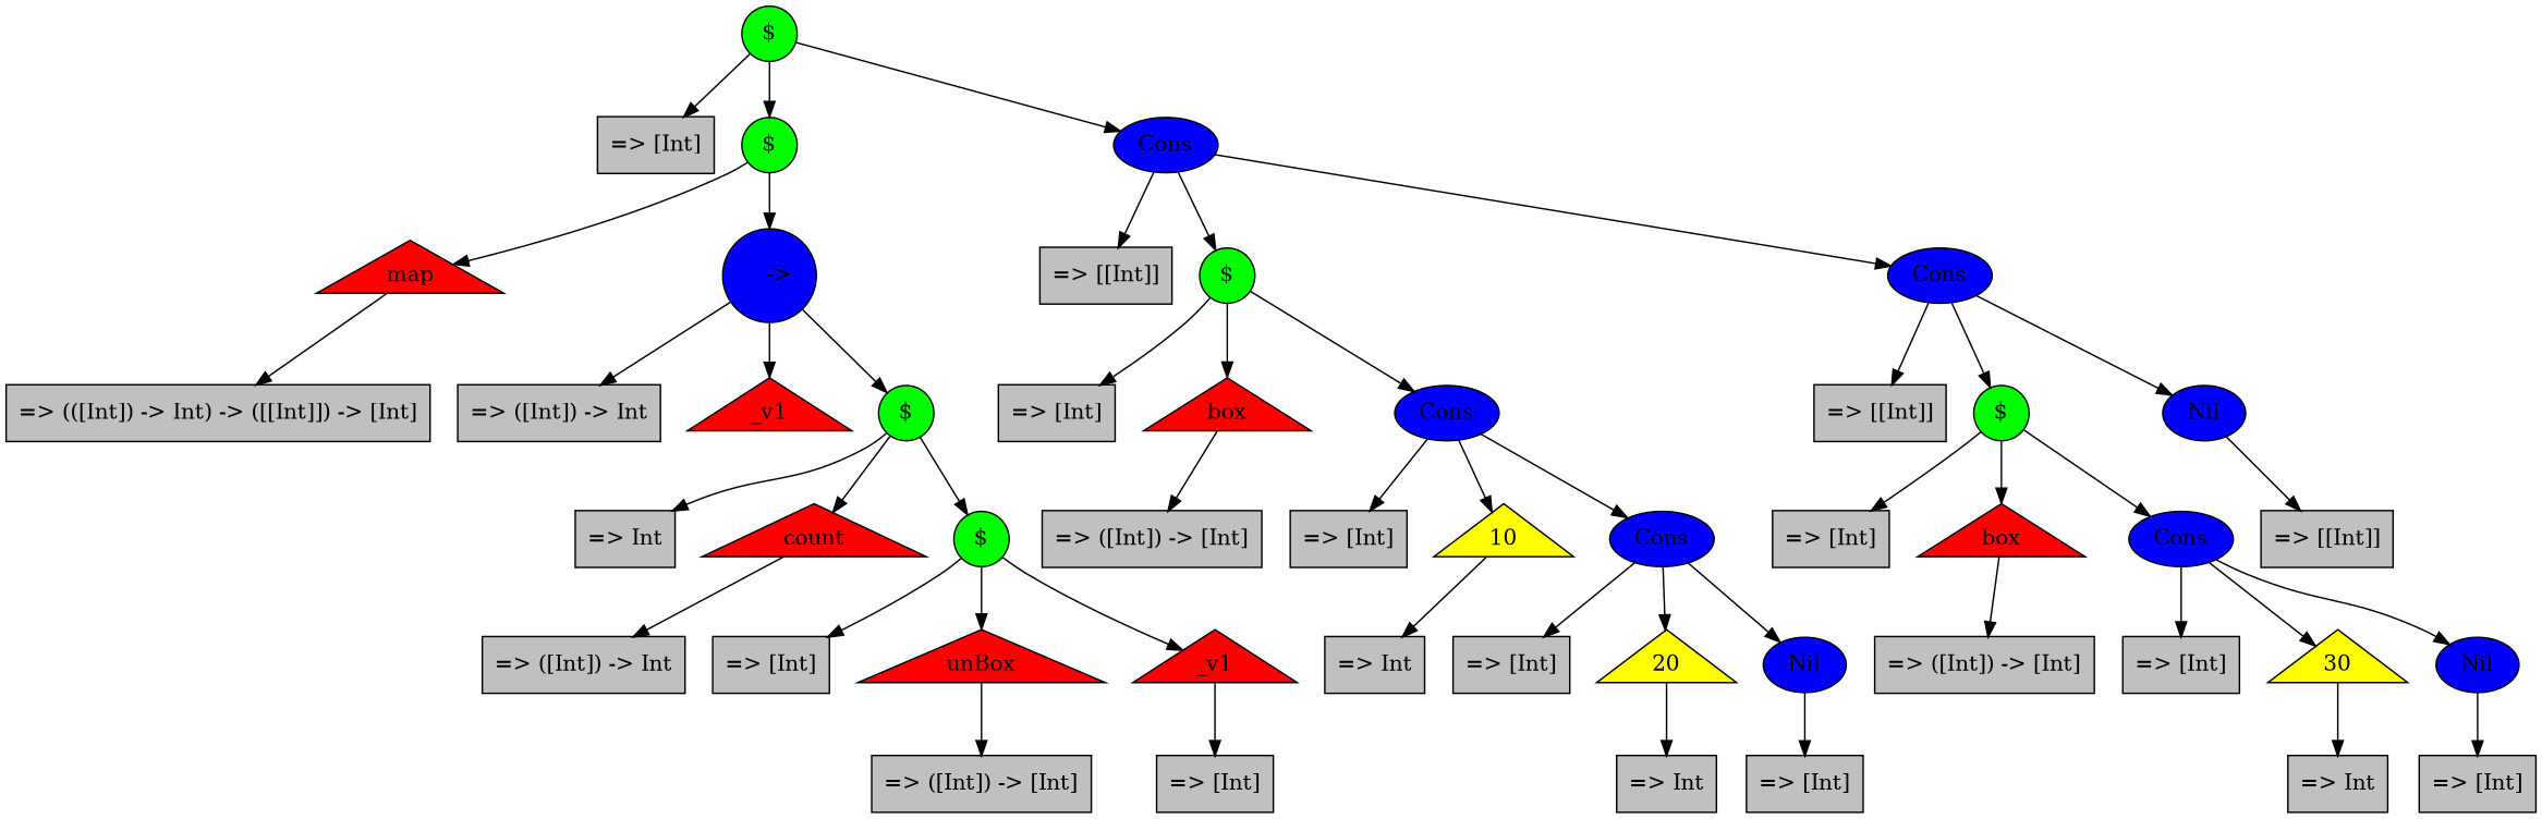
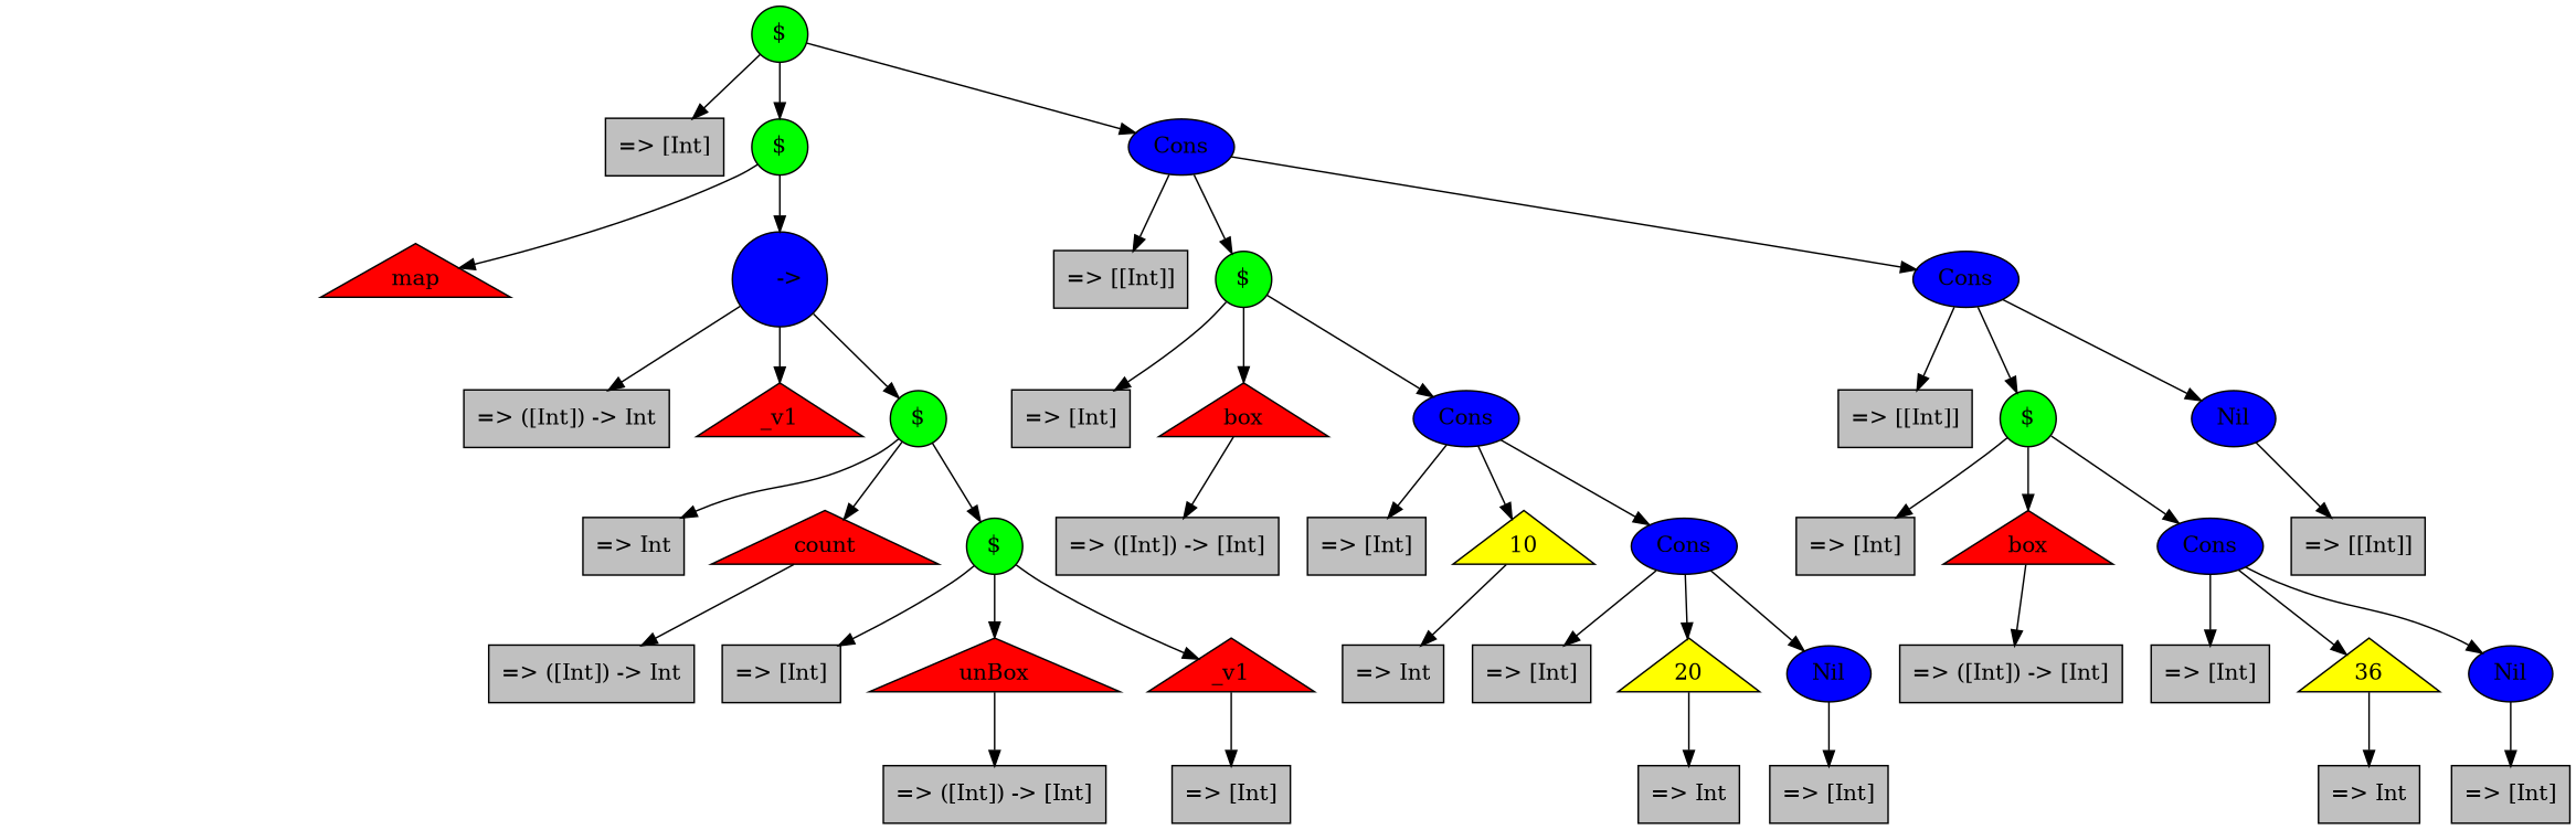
  digraph {
    ordering=out
    node [fillcolor=gray shape=record style=filled]
    n1 [label=" =\> [Int]"]
-   n2 [label=" =\> (([Int]) -\> Int) -\> ([[Int]]) -\> [Int]"]
    n3 [fillcolor=red label=map shape=triangle]
    n4 [label=" =\> ([Int]) -\> Int"]
    n5 [fillcolor=red label=_v1 shape=triangle]
    n6 [label=" =\> Int"]
    n7 [label=" =\> ([Int]) -\> Int"]
    n8 [fillcolor=red label=count shape=triangle]
    n9 [label=" =\> [Int]"]
    n10 [label=" =\> ([Int]) -\> [Int]"]
    n11 [fillcolor=red label=unBox shape=triangle]
    n12 [label=" =\> [Int]"]
    n13 [fillcolor=red label=_v1 shape=triangle]
    n14 [fillcolor=green label="$" shape=circle]
    n15 [fillcolor=green label="$" shape=circle]
    n16 [fillcolor=blue label="\   -\>" shape=circle]
    n17 [fillcolor=green label="$" shape=circle]
    n18 [label=" =\> [[Int]]"]
    n19 [label=" =\> [Int]"]
    n20 [label=" =\> ([Int]) -\> [Int]"]
    n21 [fillcolor=red label=box shape=triangle]
    n22 [label=" =\> [Int]"]
    n23 [label=" =\> Int"]
    n24 [fillcolor=yellow label=10 shape=triangle]
    n25 [label=" =\> [Int]"]
    n26 [label=" =\> Int"]
    n27 [fillcolor=yellow label=20 shape=triangle]
    n28 [label=" =\> [Int]"]
    n29 [fillcolor=blue label=Nil shape=ellipse]
    n30 [fillcolor=blue label=Cons shape=ellipse]
    n31 [fillcolor=blue label=Cons shape=ellipse]
    n32 [fillcolor=green label="$" shape=circle]
    n33 [label=" =\> [[Int]]"]
    n34 [label=" =\> [Int]"]
    n35 [label=" =\> ([Int]) -\> [Int]"]
    n36 [fillcolor=red label=box shape=triangle]
    n37 [label=" =\> [Int]"]
    n38 [label=" =\> Int"]
-   n39 [fillcolor=yellow label=30 shape=triangle]
+   n39 [fillcolor=yellow label=36 shape=triangle]
    n40 [label=" =\> [Int]"]
    n41 [fillcolor=blue label=Nil shape=ellipse]
    n42 [fillcolor=blue label=Cons shape=ellipse]
    n43 [fillcolor=green label="$" shape=circle]
    n44 [label=" =\> [[Int]]"]
    n45 [fillcolor=blue label=Nil shape=ellipse]
    n46 [fillcolor=blue label=Cons shape=ellipse]
    n47 [fillcolor=blue label=Cons shape=ellipse]
    n48 [fillcolor=green label="$" shape=circle]
-   n3 -> n2
    n8 -> n7
    n11 -> n10
    n13 -> n12
    n14 -> n9
    n14 -> n11
    n14 -> n13
    n15 -> n6
    n15 -> n8
    n15 -> n14
    n16 -> n4
    n16 -> n5
    n16 -> n15
    n17 -> n3
    n17 -> n16
    n21 -> n20
    n24 -> n23
    n27 -> n26
    n29 -> n28
    n30 -> n25
    n30 -> n27
    n30 -> n29
    n31 -> n22
    n31 -> n24
    n31 -> n30
    n32 -> n19
    n32 -> n21
    n32 -> n31
    n36 -> n35
    n39 -> n38
    n41 -> n40
    n42 -> n37
    n42 -> n39
    n42 -> n41
    n43 -> n34
    n43 -> n36
    n43 -> n42
    n45 -> n44
    n46 -> n33
    n46 -> n43
    n46 -> n45
    n47 -> n18
    n47 -> n32
    n47 -> n46
    n48 -> n1
    n48 -> n17
    n48 -> n47
  }
